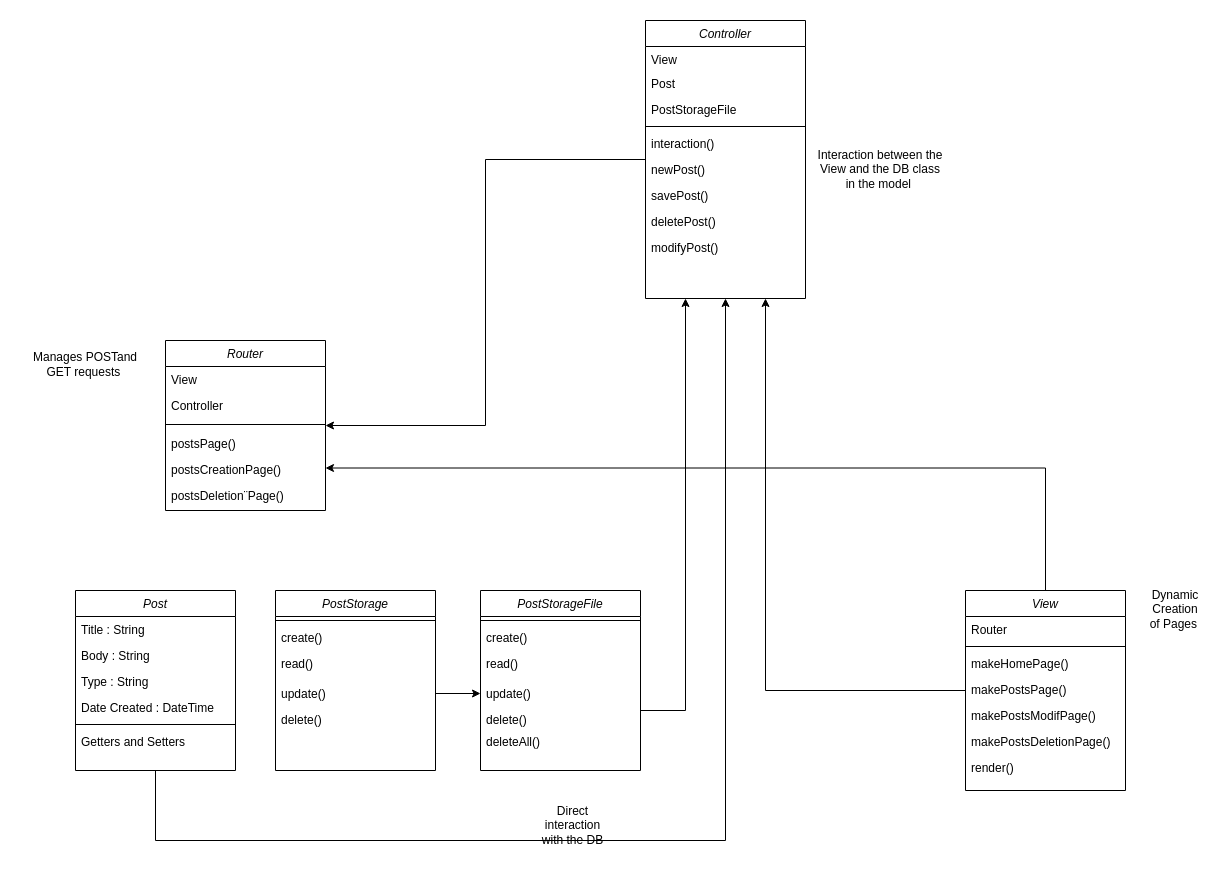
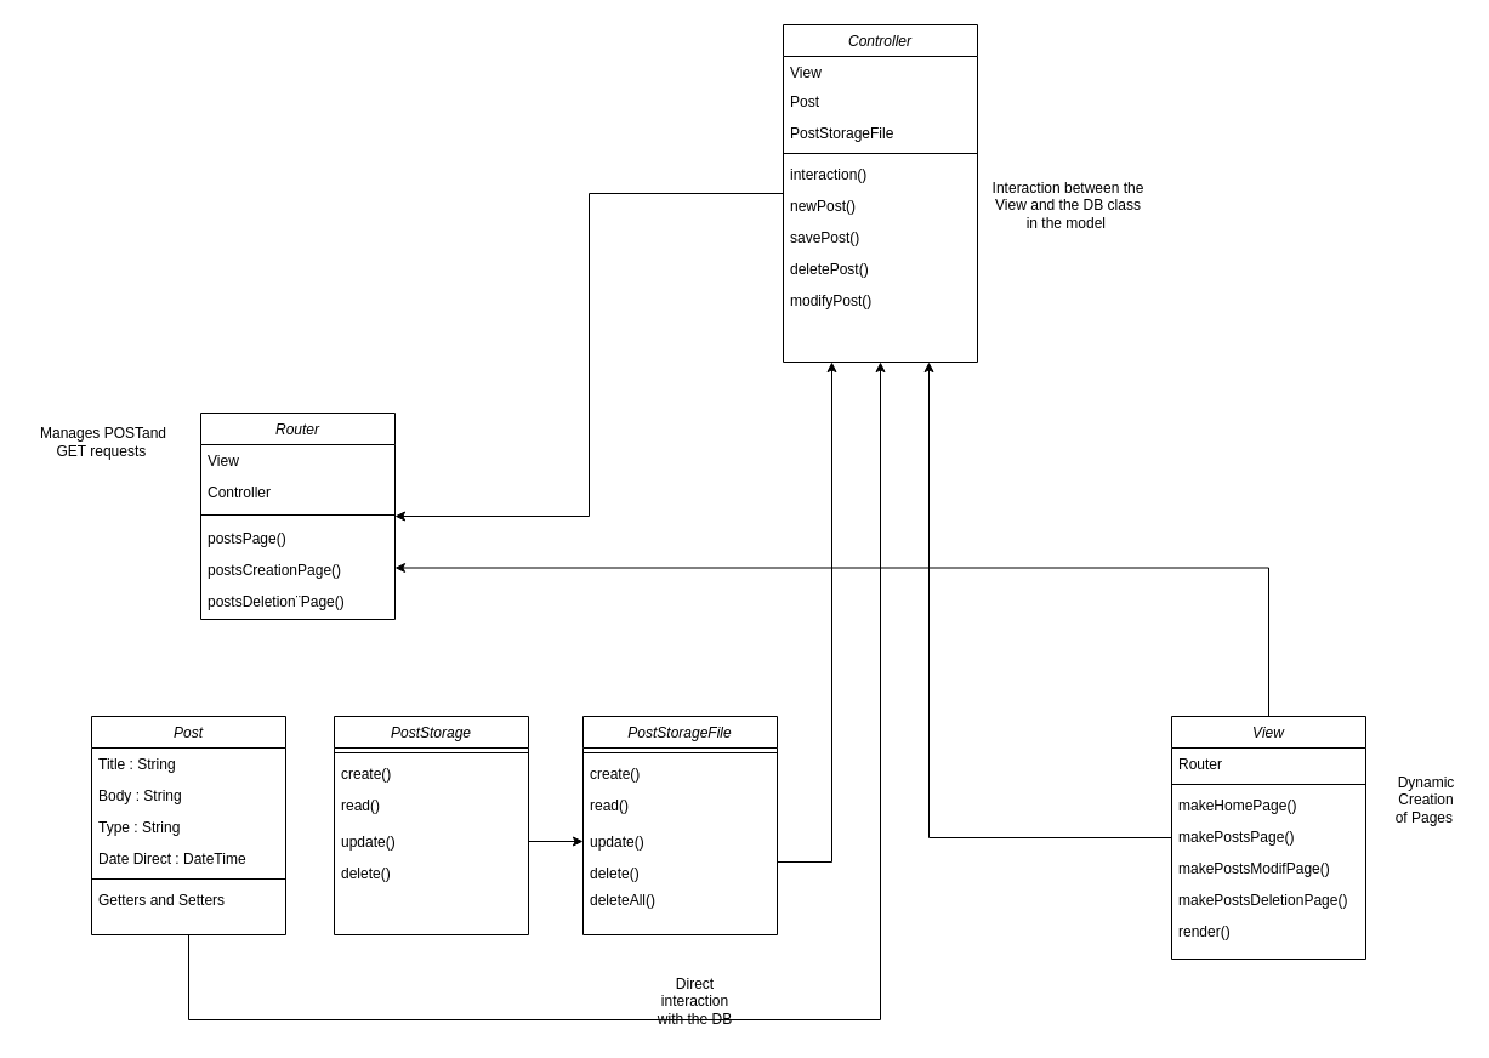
  <mxCell id="0" />
  <mxCell id="1" parent="0" />
  <mxCell id="2" style="edgeStyle=orthogonalEdgeStyle;rounded=0;orthogonalLoop=1;jettySize=auto;html=1;entryX=0.5;entryY=1;entryDx=0;entryDy=0;" edge="1" parent="1" source="3" target="28"><mxGeometry relative="1" as="geometry"><Array as="points"><mxPoint x="725" y="840" /></Array></mxGeometry></mxCell>
  <mxCell id="3" value="Post" style="swimlane;fontStyle=2;align=center;verticalAlign=top;childLayout=stackLayout;horizontal=1;startSize=26;horizontalStack=0;resizeParent=1;resizeLast=0;collapsible=1;marginBottom=0;rounded=0;shadow=0;strokeWidth=1;" parent="1" vertex="1"><mxGeometry x="75" y="590" width="160" height="180" as="geometry"><mxRectangle x="230" y="140" width="160" height="26" as="alternateBounds" /></mxGeometry></mxCell>
  <mxCell id="4" value="Title : String" style="text;align=left;verticalAlign=top;spacingLeft=4;spacingRight=4;overflow=hidden;rotatable=0;points=[[0,0.5],[1,0.5]];portConstraint=eastwest;" parent="3" vertex="1"><mxGeometry y="26" width="160" height="26" as="geometry" /></mxCell>
  <mxCell id="5" value="Body : String" style="text;align=left;verticalAlign=top;spacingLeft=4;spacingRight=4;overflow=hidden;rotatable=0;points=[[0,0.5],[1,0.5]];portConstraint=eastwest;rounded=0;shadow=0;html=0;" parent="3" vertex="1"><mxGeometry y="52" width="160" height="26" as="geometry" /></mxCell>
  <mxCell id="6" value="Type : String" style="text;align=left;verticalAlign=top;spacingLeft=4;spacingRight=4;overflow=hidden;rotatable=0;points=[[0,0.5],[1,0.5]];portConstraint=eastwest;rounded=0;shadow=0;html=0;" parent="3" vertex="1"><mxGeometry y="78" width="160" height="26" as="geometry" /></mxCell>
- <mxCell id="7" value="Date Created : DateTime" style="text;align=left;verticalAlign=top;spacingLeft=4;spacingRight=4;overflow=hidden;rotatable=0;points=[[0,0.5],[1,0.5]];portConstraint=eastwest;rounded=0;shadow=0;html=0;" parent="3" vertex="1"><mxGeometry y="104" width="160" height="26" as="geometry" /></mxCell>
+ <mxCell id="7" value="Date Direct : DateTime" style="text;align=left;verticalAlign=top;spacingLeft=4;spacingRight=4;overflow=hidden;rotatable=0;points=[[0,0.5],[1,0.5]];portConstraint=eastwest;rounded=0;shadow=0;html=0;" parent="3" vertex="1"><mxGeometry y="104" width="160" height="26" as="geometry" /></mxCell>
  <mxCell id="8" value="" style="line;html=1;strokeWidth=1;align=left;verticalAlign=middle;spacingTop=-1;spacingLeft=3;spacingRight=3;rotatable=0;labelPosition=right;points=[];portConstraint=eastwest;" parent="3" vertex="1"><mxGeometry y="130" width="160" height="8" as="geometry" /></mxCell>
  <mxCell id="9" value="Getters and Setters" style="text;align=left;verticalAlign=top;spacingLeft=4;spacingRight=4;overflow=hidden;rotatable=0;points=[[0,0.5],[1,0.5]];portConstraint=eastwest;" parent="3" vertex="1"><mxGeometry y="138" width="160" height="42" as="geometry" /></mxCell>
  <mxCell id="10" style="edgeStyle=orthogonalEdgeStyle;rounded=0;orthogonalLoop=1;jettySize=auto;html=1;entryX=0.25;entryY=1;entryDx=0;entryDy=0;" edge="1" parent="1" source="11" target="28"><mxGeometry relative="1" as="geometry"><Array as="points"><mxPoint x="685" y="710" /></Array></mxGeometry></mxCell>
  <mxCell id="11" value="PostStorageFile" style="swimlane;fontStyle=2;align=center;verticalAlign=top;childLayout=stackLayout;horizontal=1;startSize=26;horizontalStack=0;resizeParent=1;resizeLast=0;collapsible=1;marginBottom=0;rounded=0;shadow=0;strokeWidth=1;" parent="1" vertex="1"><mxGeometry x="480" y="590" width="160" height="180" as="geometry"><mxRectangle x="230" y="140" width="160" height="26" as="alternateBounds" /></mxGeometry></mxCell>
  <mxCell id="12" value="" style="line;html=1;strokeWidth=1;align=left;verticalAlign=middle;spacingTop=-1;spacingLeft=3;spacingRight=3;rotatable=0;labelPosition=right;points=[];portConstraint=eastwest;" parent="11" vertex="1"><mxGeometry y="26" width="160" height="8" as="geometry" /></mxCell>
  <mxCell id="13" value="create()" style="text;align=left;verticalAlign=top;spacingLeft=4;spacingRight=4;overflow=hidden;rotatable=0;points=[[0,0.5],[1,0.5]];portConstraint=eastwest;" vertex="1" parent="11"><mxGeometry y="34" width="160" height="26" as="geometry" /></mxCell>
  <mxCell id="14" value="read()" style="text;align=left;verticalAlign=top;spacingLeft=4;spacingRight=4;overflow=hidden;rotatable=0;points=[[0,0.5],[1,0.5]];portConstraint=eastwest;" vertex="1" parent="11"><mxGeometry y="60" width="160" height="30" as="geometry" /></mxCell>
  <mxCell id="15" value="update()" style="text;align=left;verticalAlign=top;spacingLeft=4;spacingRight=4;overflow=hidden;rotatable=0;points=[[0,0.5],[1,0.5]];portConstraint=eastwest;" vertex="1" parent="11"><mxGeometry y="90" width="160" height="26" as="geometry" /></mxCell>
  <mxCell id="16" value="delete()" style="text;align=left;verticalAlign=top;spacingLeft=4;spacingRight=4;overflow=hidden;rotatable=0;points=[[0,0.5],[1,0.5]];portConstraint=eastwest;" vertex="1" parent="11"><mxGeometry y="116" width="160" height="26" as="geometry" /></mxCell>
  <mxCell id="17" style="edgeStyle=orthogonalEdgeStyle;rounded=0;orthogonalLoop=1;jettySize=auto;html=1;exitX=0.5;exitY=0;exitDx=0;exitDy=0;entryX=1;entryY=0.75;entryDx=0;entryDy=0;" edge="1" parent="1" source="19" target="38"><mxGeometry relative="1" as="geometry" /></mxCell>
  <mxCell id="18" style="edgeStyle=orthogonalEdgeStyle;rounded=0;orthogonalLoop=1;jettySize=auto;html=1;entryX=0.75;entryY=1;entryDx=0;entryDy=0;" edge="1" parent="1" source="19" target="28"><mxGeometry relative="1" as="geometry" /></mxCell>
  <mxCell id="19" value="View" style="swimlane;fontStyle=2;align=center;verticalAlign=top;childLayout=stackLayout;horizontal=1;startSize=26;horizontalStack=0;resizeParent=1;resizeLast=0;collapsible=1;marginBottom=0;rounded=0;shadow=0;strokeWidth=1;" parent="1" vertex="1"><mxGeometry x="965" y="590" width="160" height="200" as="geometry"><mxRectangle x="230" y="140" width="160" height="26" as="alternateBounds" /></mxGeometry></mxCell>
  <mxCell id="20" value="Router" style="text;align=left;verticalAlign=top;spacingLeft=4;spacingRight=4;overflow=hidden;rotatable=0;points=[[0,0.5],[1,0.5]];portConstraint=eastwest;" vertex="1" parent="19"><mxGeometry y="26" width="160" height="26" as="geometry" /></mxCell>
  <mxCell id="21" value="" style="line;html=1;strokeWidth=1;align=left;verticalAlign=middle;spacingTop=-1;spacingLeft=3;spacingRight=3;rotatable=0;labelPosition=right;points=[];portConstraint=eastwest;" parent="19" vertex="1"><mxGeometry y="52" width="160" height="8" as="geometry" /></mxCell>
  <mxCell id="22" value="makeHomePage()" style="text;align=left;verticalAlign=top;spacingLeft=4;spacingRight=4;overflow=hidden;rotatable=0;points=[[0,0.5],[1,0.5]];portConstraint=eastwest;" vertex="1" parent="19"><mxGeometry y="60" width="160" height="26" as="geometry" /></mxCell>
  <mxCell id="23" value="makePostsPage()" style="text;align=left;verticalAlign=top;spacingLeft=4;spacingRight=4;overflow=hidden;rotatable=0;points=[[0,0.5],[1,0.5]];portConstraint=eastwest;" vertex="1" parent="19"><mxGeometry y="86" width="160" height="26" as="geometry" /></mxCell>
  <mxCell id="24" value="makePostsModifPage()" style="text;align=left;verticalAlign=top;spacingLeft=4;spacingRight=4;overflow=hidden;rotatable=0;points=[[0,0.5],[1,0.5]];portConstraint=eastwest;" vertex="1" parent="19"><mxGeometry y="112" width="160" height="26" as="geometry" /></mxCell>
  <mxCell id="25" value="makePostsDeletionPage()" style="text;align=left;verticalAlign=top;spacingLeft=4;spacingRight=4;overflow=hidden;rotatable=0;points=[[0,0.5],[1,0.5]];portConstraint=eastwest;" vertex="1" parent="19"><mxGeometry y="138" width="160" height="26" as="geometry" /></mxCell>
  <mxCell id="26" value="render()" style="text;align=left;verticalAlign=top;spacingLeft=4;spacingRight=4;overflow=hidden;rotatable=0;points=[[0,0.5],[1,0.5]];portConstraint=eastwest;" vertex="1" parent="19"><mxGeometry y="164" width="160" height="26" as="geometry" /></mxCell>
  <mxCell id="27" style="edgeStyle=orthogonalEdgeStyle;rounded=0;orthogonalLoop=1;jettySize=auto;html=1;entryX=1;entryY=0.5;entryDx=0;entryDy=0;" edge="1" parent="1" source="28" target="38"><mxGeometry relative="1" as="geometry" /></mxCell>
  <mxCell id="28" value="Controller" style="swimlane;fontStyle=2;align=center;verticalAlign=top;childLayout=stackLayout;horizontal=1;startSize=26;horizontalStack=0;resizeParent=1;resizeLast=0;collapsible=1;marginBottom=0;rounded=0;shadow=0;strokeWidth=1;" parent="1" vertex="1"><mxGeometry x="645" y="20" width="160" height="278" as="geometry"><mxRectangle x="230" y="140" width="160" height="26" as="alternateBounds" /></mxGeometry></mxCell>
  <mxCell id="29" value="View" style="text;align=left;verticalAlign=top;spacingLeft=4;spacingRight=4;overflow=hidden;rotatable=0;points=[[0,0.5],[1,0.5]];portConstraint=eastwest;" parent="28" vertex="1"><mxGeometry y="26" width="160" height="24" as="geometry" /></mxCell>
  <mxCell id="30" value="Post" style="text;align=left;verticalAlign=top;spacingLeft=4;spacingRight=4;overflow=hidden;rotatable=0;points=[[0,0.5],[1,0.5]];portConstraint=eastwest;rounded=0;shadow=0;html=0;" vertex="1" parent="28"><mxGeometry y="50" width="160" height="26" as="geometry" /></mxCell>
  <mxCell id="31" value="PostStorageFile" style="text;align=left;verticalAlign=top;spacingLeft=4;spacingRight=4;overflow=hidden;rotatable=0;points=[[0,0.5],[1,0.5]];portConstraint=eastwest;rounded=0;shadow=0;html=0;" parent="28" vertex="1"><mxGeometry y="76" width="160" height="26" as="geometry" /></mxCell>
  <mxCell id="32" value="" style="line;html=1;strokeWidth=1;align=left;verticalAlign=middle;spacingTop=-1;spacingLeft=3;spacingRight=3;rotatable=0;labelPosition=right;points=[];portConstraint=eastwest;" parent="28" vertex="1"><mxGeometry y="102" width="160" height="8" as="geometry" /></mxCell>
  <mxCell id="33" value="interaction()" style="text;align=left;verticalAlign=top;spacingLeft=4;spacingRight=4;overflow=hidden;rotatable=0;points=[[0,0.5],[1,0.5]];portConstraint=eastwest;" vertex="1" parent="28"><mxGeometry y="110" width="160" height="26" as="geometry" /></mxCell>
  <mxCell id="34" value="newPost()" style="text;align=left;verticalAlign=top;spacingLeft=4;spacingRight=4;overflow=hidden;rotatable=0;points=[[0,0.5],[1,0.5]];portConstraint=eastwest;" parent="28" vertex="1"><mxGeometry y="136" width="160" height="26" as="geometry" /></mxCell>
  <mxCell id="35" value="savePost()" style="text;align=left;verticalAlign=top;spacingLeft=4;spacingRight=4;overflow=hidden;rotatable=0;points=[[0,0.5],[1,0.5]];portConstraint=eastwest;" vertex="1" parent="28"><mxGeometry y="162" width="160" height="26" as="geometry" /></mxCell>
  <mxCell id="36" value="deletePost()" style="text;align=left;verticalAlign=top;spacingLeft=4;spacingRight=4;overflow=hidden;rotatable=0;points=[[0,0.5],[1,0.5]];portConstraint=eastwest;" vertex="1" parent="28"><mxGeometry y="188" width="160" height="26" as="geometry" /></mxCell>
  <mxCell id="37" value="modifyPost()" style="text;align=left;verticalAlign=top;spacingLeft=4;spacingRight=4;overflow=hidden;rotatable=0;points=[[0,0.5],[1,0.5]];portConstraint=eastwest;" vertex="1" parent="28"><mxGeometry y="214" width="160" height="26" as="geometry" /></mxCell>
  <mxCell id="38" value="Router" style="swimlane;fontStyle=2;align=center;verticalAlign=top;childLayout=stackLayout;horizontal=1;startSize=26;horizontalStack=0;resizeParent=1;resizeLast=0;collapsible=1;marginBottom=0;rounded=0;shadow=0;strokeWidth=1;" parent="1" vertex="1"><mxGeometry x="165" y="340" width="160" height="170" as="geometry"><mxRectangle x="230" y="140" width="160" height="26" as="alternateBounds" /></mxGeometry></mxCell>
  <mxCell id="39" value="View" style="text;align=left;verticalAlign=top;spacingLeft=4;spacingRight=4;overflow=hidden;rotatable=0;points=[[0,0.5],[1,0.5]];portConstraint=eastwest;" vertex="1" parent="38"><mxGeometry y="26" width="160" height="26" as="geometry" /></mxCell>
  <mxCell id="40" value="Controller" style="text;align=left;verticalAlign=top;spacingLeft=4;spacingRight=4;overflow=hidden;rotatable=0;points=[[0,0.5],[1,0.5]];portConstraint=eastwest;" vertex="1" parent="38"><mxGeometry y="52" width="160" height="26" as="geometry" /></mxCell>
  <mxCell id="41" value="" style="line;html=1;strokeWidth=1;align=left;verticalAlign=middle;spacingTop=-1;spacingLeft=3;spacingRight=3;rotatable=0;labelPosition=right;points=[];portConstraint=eastwest;" parent="38" vertex="1"><mxGeometry y="78" width="160" height="12" as="geometry" /></mxCell>
  <mxCell id="42" value="postsPage()" style="text;align=left;verticalAlign=top;spacingLeft=4;spacingRight=4;overflow=hidden;rotatable=0;points=[[0,0.5],[1,0.5]];portConstraint=eastwest;" vertex="1" parent="38"><mxGeometry y="90" width="160" height="26" as="geometry" /></mxCell>
  <mxCell id="43" value="postsCreationPage()" style="text;align=left;verticalAlign=top;spacingLeft=4;spacingRight=4;overflow=hidden;rotatable=0;points=[[0,0.5],[1,0.5]];portConstraint=eastwest;" vertex="1" parent="38"><mxGeometry y="116" width="160" height="26" as="geometry" /></mxCell>
  <mxCell id="44" value="postsDeletion¨Page()" style="text;align=left;verticalAlign=top;spacingLeft=4;spacingRight=4;overflow=hidden;rotatable=0;points=[[0,0.5],[1,0.5]];portConstraint=eastwest;" vertex="1" parent="38"><mxGeometry y="142" width="160" height="26" as="geometry" /></mxCell>
  <mxCell id="45" value="Direct interaction with the DB" style="text;html=1;strokeColor=none;fillColor=none;align=center;verticalAlign=middle;whiteSpace=wrap;rounded=0;" vertex="1" parent="1"><mxGeometry x="535" y="800" width="75" height="50" as="geometry" /></mxCell>
  <mxCell id="46" value="Interaction between the View and the DB class in the model&amp;nbsp;" style="text;html=1;strokeColor=none;fillColor=none;align=center;verticalAlign=middle;whiteSpace=wrap;rounded=0;" vertex="1" parent="1"><mxGeometry x="815" y="120" width="130" height="97" as="geometry" /></mxCell>
- <mxCell id="47" value="Dynamic Creation of Pages&amp;nbsp;" style="text;html=1;strokeColor=none;fillColor=none;align=center;verticalAlign=middle;whiteSpace=wrap;rounded=0;" vertex="1" parent="1"><mxGeometry x="1145" y="581" width="60" height="56" as="geometry" /></mxCell>
+ <mxCell id="47" value="Dynamic Creation of Pages&amp;nbsp;" style="text;html=1;strokeColor=none;fillColor=none;align=center;verticalAlign=middle;whiteSpace=wrap;rounded=0;" vertex="1" parent="1"><mxGeometry x="1145" y="631" width="60" height="56" as="geometry" /></mxCell>
  <mxCell id="48" value="Manages POSTand GET requests&amp;nbsp;" style="text;html=1;strokeColor=none;fillColor=none;align=center;verticalAlign=middle;whiteSpace=wrap;rounded=0;" vertex="1" parent="1"><mxGeometry x="20" y="311" width="130" height="106" as="geometry" /></mxCell>
  <mxCell id="49" value="deleteAll()" style="text;align=left;verticalAlign=top;spacingLeft=4;spacingRight=4;overflow=hidden;rotatable=0;points=[[0,0.5],[1,0.5]];portConstraint=eastwest;" vertex="1" parent="1"><mxGeometry x="480" y="728" width="160" height="26" as="geometry" /></mxCell>
  <mxCell id="50" value="PostStorage" style="swimlane;fontStyle=2;align=center;verticalAlign=top;childLayout=stackLayout;horizontal=1;startSize=26;horizontalStack=0;resizeParent=1;resizeLast=0;collapsible=1;marginBottom=0;rounded=0;shadow=0;strokeWidth=1;" vertex="1" parent="1"><mxGeometry x="275" y="590" width="160" height="180" as="geometry"><mxRectangle x="230" y="140" width="160" height="26" as="alternateBounds" /></mxGeometry></mxCell>
  <mxCell id="51" value="" style="line;html=1;strokeWidth=1;align=left;verticalAlign=middle;spacingTop=-1;spacingLeft=3;spacingRight=3;rotatable=0;labelPosition=right;points=[];portConstraint=eastwest;" vertex="1" parent="50"><mxGeometry y="26" width="160" height="8" as="geometry" /></mxCell>
  <mxCell id="52" value="create()" style="text;align=left;verticalAlign=top;spacingLeft=4;spacingRight=4;overflow=hidden;rotatable=0;points=[[0,0.5],[1,0.5]];portConstraint=eastwest;" vertex="1" parent="50"><mxGeometry y="34" width="160" height="26" as="geometry" /></mxCell>
  <mxCell id="53" value="read()" style="text;align=left;verticalAlign=top;spacingLeft=4;spacingRight=4;overflow=hidden;rotatable=0;points=[[0,0.5],[1,0.5]];portConstraint=eastwest;" vertex="1" parent="50"><mxGeometry y="60" width="160" height="30" as="geometry" /></mxCell>
  <mxCell id="54" value="update()" style="text;align=left;verticalAlign=top;spacingLeft=4;spacingRight=4;overflow=hidden;rotatable=0;points=[[0,0.5],[1,0.5]];portConstraint=eastwest;" vertex="1" parent="50"><mxGeometry y="90" width="160" height="26" as="geometry" /></mxCell>
  <mxCell id="55" value="delete()" style="text;align=left;verticalAlign=top;spacingLeft=4;spacingRight=4;overflow=hidden;rotatable=0;points=[[0,0.5],[1,0.5]];portConstraint=eastwest;" vertex="1" parent="50"><mxGeometry y="116" width="160" height="26" as="geometry" /></mxCell>
  <mxCell id="56" style="edgeStyle=none;rounded=0;orthogonalLoop=1;jettySize=auto;html=1;entryX=0;entryY=0.5;entryDx=0;entryDy=0;" edge="1" parent="1" source="54" target="15"><mxGeometry relative="1" as="geometry" /></mxCell>
